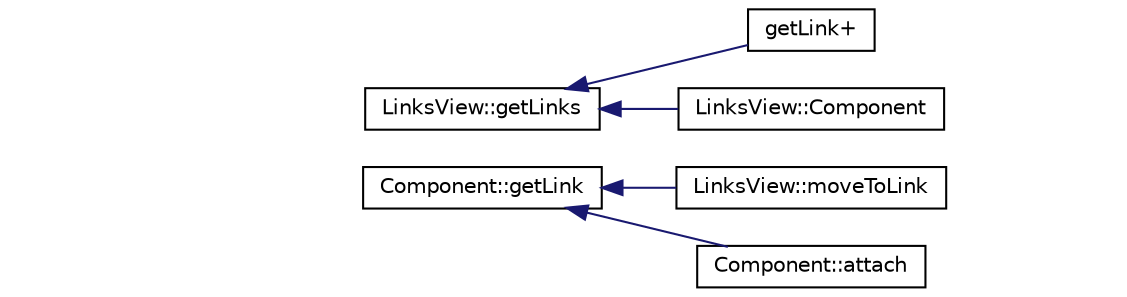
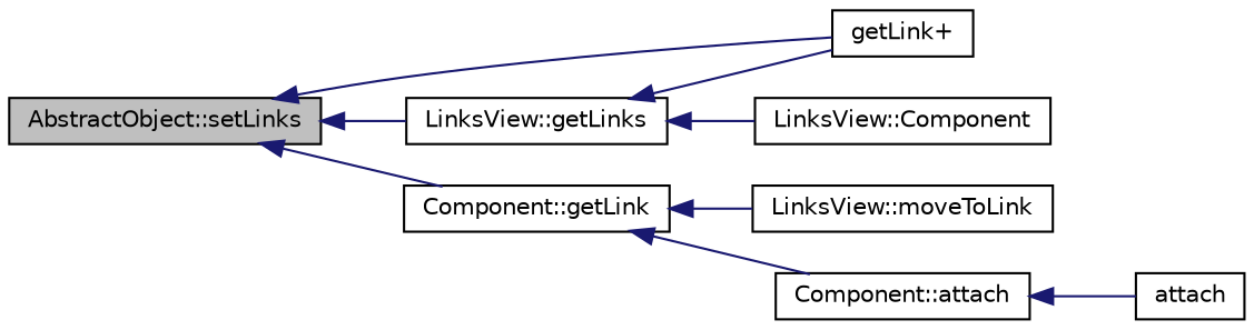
  digraph {
    rankdir=LR
    node [color=black fillcolor=white fontname=Helvetica fontsize=10 shape=record style=filled]
    edge [color=midnightblue dir=back fontname=Helvetica fontsize=10 labelfontname=Helvetica labelfontsize=10 style=solid]
+   n1 [fillcolor=grey75 fontcolor=black height=0.2 label="AbstractObject::setLinks" width=0.4]
    n2 [height=0.2 label="LinksView::getLinks" width=0.4]
    n3 [height=0.2 label="getLink+" width=0.4]
    n4 [height=0.2 label="Component::getLink" width=0.4]
    n5 [height=0.2 label="LinksView::Component" width=0.4]
    n6 [height=0.2 label="LinksView::moveToLink" width=0.4]
    n7 [height=0.2 label="Component::attach" width=0.4]
+   n8 [height=0.2 label=attach width=0.4]
+   n1 -> n2
+   n1 -> n3
+   n1 -> n4
    n2 -> n3
    n2 -> n5
    n4 -> n6
    n4 -> n7
+   n7 -> n8
  }
